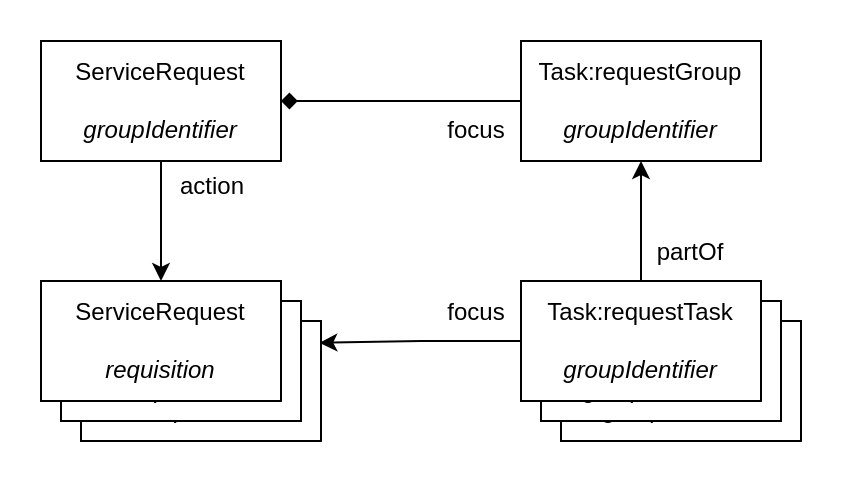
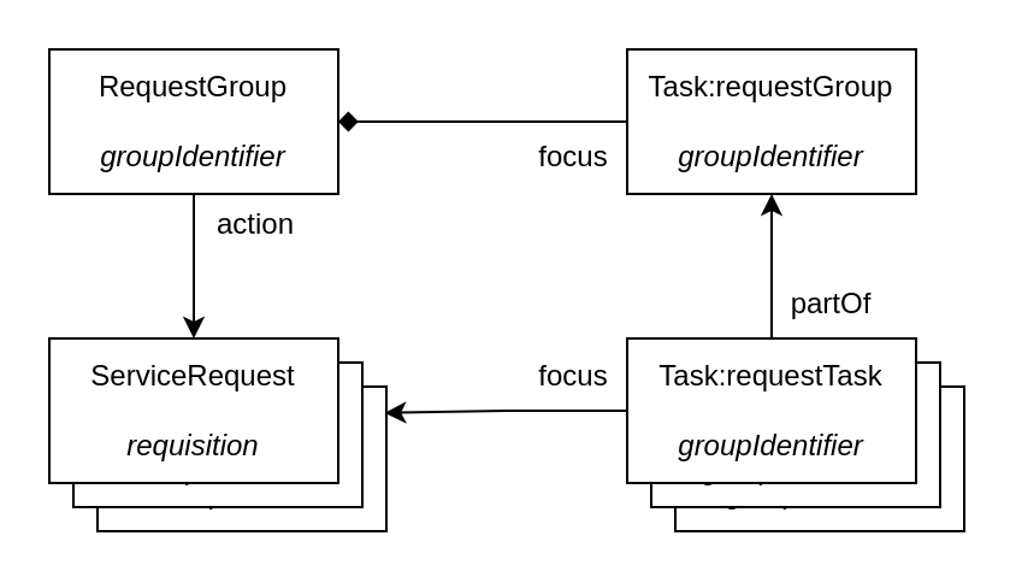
  <mxCell id="0" />
  <mxCell id="1" parent="0" />
  <mxCell id="2" style="edgeStyle=orthogonalEdgeStyle;rounded=0;orthogonalLoop=1;jettySize=auto;html=1;entryX=0.993;entryY=0.182;entryDx=0;entryDy=0;entryPerimeter=0;" parent="1" source="8" target="3" edge="1"><mxGeometry relative="1" as="geometry" /></mxCell>
  <mxCell id="3" value="ServiceRequest&lt;br&gt;&lt;br&gt;&lt;i&gt;requisition&lt;/i&gt;" style="rounded=0;whiteSpace=wrap;html=1;" parent="1" vertex="1"><mxGeometry x="40" y="160" width="120" height="60" as="geometry" /></mxCell>
  <mxCell id="4" value="ServiceRequest&lt;br&gt;&lt;br&gt;&lt;i&gt;requisition&lt;/i&gt;" style="rounded=0;whiteSpace=wrap;html=1;" parent="1" vertex="1"><mxGeometry x="30" y="150" width="120" height="60" as="geometry" /></mxCell>
  <mxCell id="5" value="Task:requestTask&lt;br&gt;&lt;br&gt;&lt;i&gt;groupIdentifier&lt;/i&gt;" style="rounded=0;whiteSpace=wrap;html=1;" parent="1" vertex="1"><mxGeometry x="280" y="160" width="120" height="60" as="geometry" /></mxCell>
  <mxCell id="6" value="Task:requestTask&lt;br&gt;&lt;br&gt;&lt;i&gt;groupIdentifier&lt;/i&gt;" style="rounded=0;whiteSpace=wrap;html=1;" parent="1" vertex="1"><mxGeometry x="270" y="150" width="120" height="60" as="geometry" /></mxCell>
  <mxCell id="7" value="ServiceRequest&lt;br&gt;&lt;br&gt;&lt;i&gt;requisition&lt;/i&gt;" style="rounded=0;whiteSpace=wrap;html=1;" parent="1" vertex="1"><mxGeometry x="20" y="140" width="120" height="60" as="geometry" /></mxCell>
  <mxCell id="8" value="Task:requestTask&lt;br&gt;&lt;br&gt;&lt;i&gt;groupIdentifier&lt;/i&gt;" style="rounded=0;whiteSpace=wrap;html=1;" parent="1" vertex="1"><mxGeometry x="260" y="140" width="120" height="60" as="geometry" /></mxCell>
  <mxCell id="9" value="Task:requestGroup&lt;br&gt;&lt;br&gt;&lt;i&gt;groupIdentifier&lt;/i&gt;" style="rounded=0;whiteSpace=wrap;html=1;" parent="1" vertex="1"><mxGeometry x="260" y="20" width="120" height="60" as="geometry" /></mxCell>
  <mxCell id="10" value="partOf" style="text;html=1;strokeColor=none;fillColor=none;align=center;verticalAlign=middle;whiteSpace=wrap;rounded=0;" parent="1" vertex="1"><mxGeometry x="315" y="111" width="60" height="30" as="geometry" /></mxCell>
  <mxCell id="11" value="focus" style="text;html=1;strokeColor=none;fillColor=none;align=center;verticalAlign=middle;whiteSpace=wrap;rounded=0;" parent="1" vertex="1"><mxGeometry x="208" y="141" width="60" height="30" as="geometry" /></mxCell>
- <mxCell id="12" value="ServiceRequest&lt;br&gt;&lt;br&gt;&lt;i&gt;groupIdentifier&lt;/i&gt;" style="rounded=0;whiteSpace=wrap;html=1;" parent="1" vertex="1"><mxGeometry x="20" y="20" width="120" height="60" as="geometry" /></mxCell>
+ <mxCell id="12" value="RequestGroup&lt;br&gt;&lt;br&gt;&lt;i&gt;groupIdentifier&lt;/i&gt;" style="rounded=0;whiteSpace=wrap;html=1;" parent="1" vertex="1"><mxGeometry x="20" y="20" width="120" height="60" as="geometry" /></mxCell>
  <mxCell id="13" style="edgeStyle=orthogonalEdgeStyle;rounded=0;orthogonalLoop=1;jettySize=auto;html=1;entryX=0.5;entryY=1;entryDx=0;entryDy=0;endArrow=none;endFill=0;startArrow=classic;startFill=1;exitX=0.5;exitY=0;exitDx=0;exitDy=0;" parent="1" source="7" target="12" edge="1"><mxGeometry relative="1" as="geometry"><mxPoint x="330" y="310" as="sourcePoint" /><mxPoint x="330" y="210" as="targetPoint" /></mxGeometry></mxCell>
  <mxCell id="14" style="edgeStyle=orthogonalEdgeStyle;rounded=0;orthogonalLoop=1;jettySize=auto;html=1;entryX=0.5;entryY=0;entryDx=0;entryDy=0;endArrow=none;endFill=0;startArrow=classic;startFill=1;" parent="1" source="9" target="8" edge="1"><mxGeometry relative="1" as="geometry" /></mxCell>
  <mxCell id="15" value="action" style="text;html=1;strokeColor=none;fillColor=none;align=center;verticalAlign=middle;whiteSpace=wrap;rounded=0;" parent="1" vertex="1"><mxGeometry x="76" y="78" width="60" height="30" as="geometry" /></mxCell>
  <mxCell id="16" style="edgeStyle=orthogonalEdgeStyle;rounded=0;orthogonalLoop=1;jettySize=auto;html=1;entryX=1;entryY=0.5;entryDx=0;entryDy=0;exitX=0;exitY=0.5;exitDx=0;exitDy=0;endArrow=diamond;" parent="1" source="9" target="12" edge="1"><mxGeometry relative="1" as="geometry"><mxPoint x="270" y="180" as="sourcePoint" /><mxPoint x="169" y="181" as="targetPoint" /></mxGeometry></mxCell>
  <mxCell id="17" value="focus" style="text;html=1;strokeColor=none;fillColor=none;align=center;verticalAlign=middle;whiteSpace=wrap;rounded=0;" parent="1" vertex="1"><mxGeometry x="208" y="50" width="60" height="30" as="geometry" /></mxCell>
